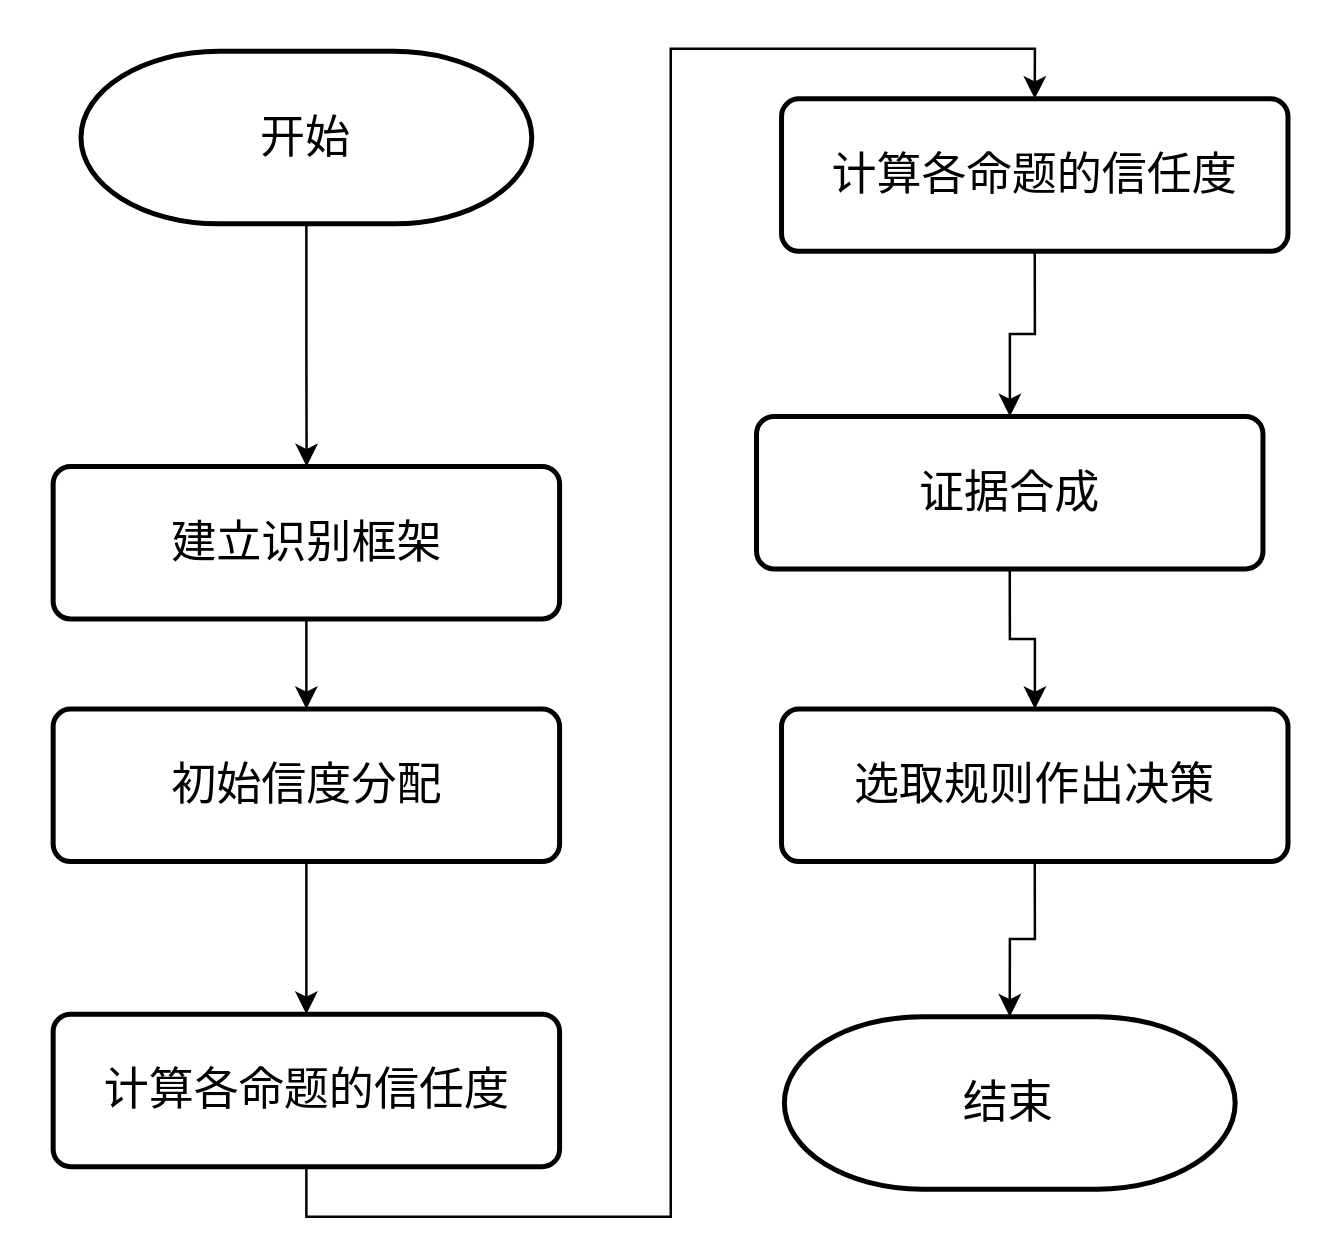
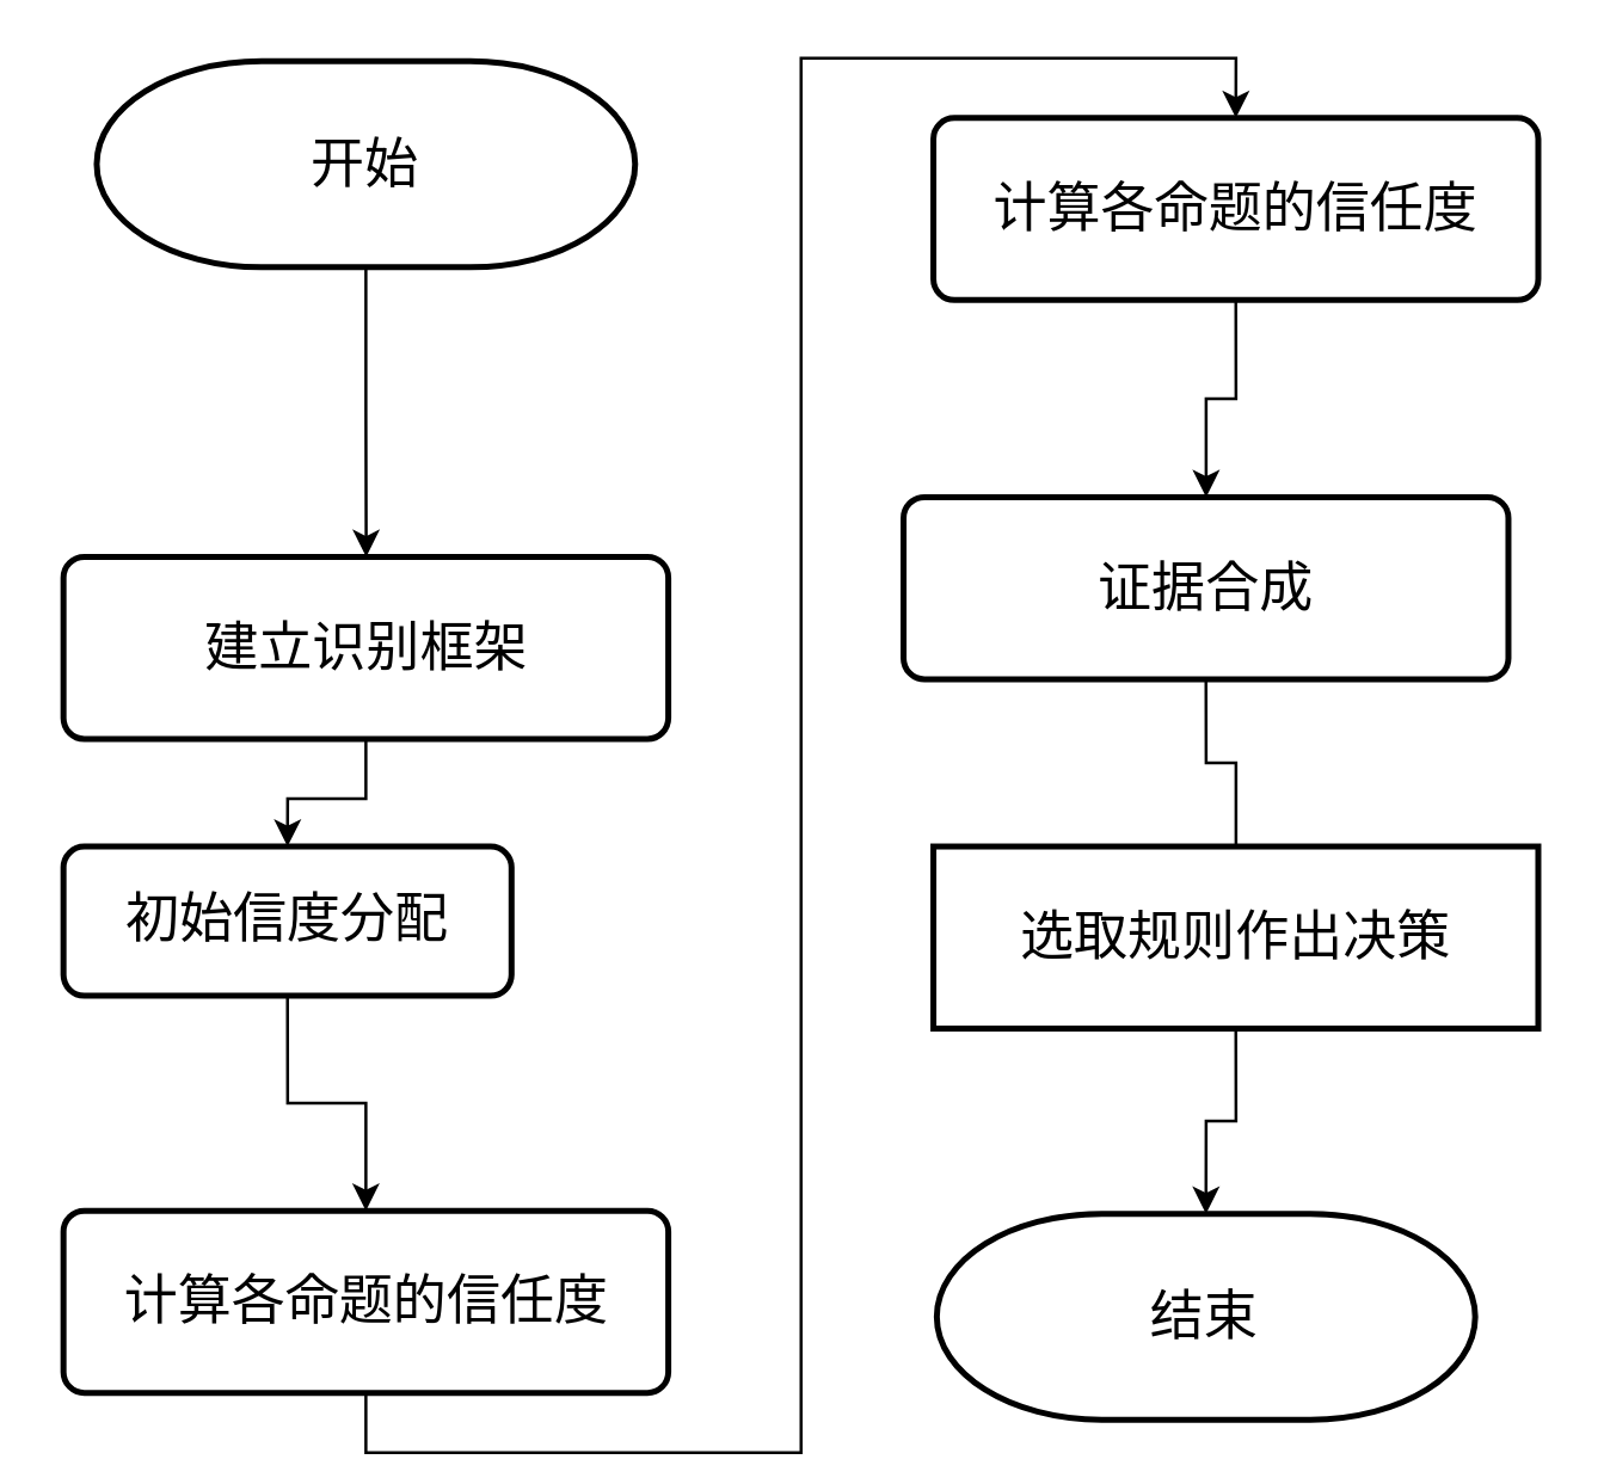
  <mxCell id="0" />
  <mxCell id="1" parent="0" />
  <mxCell id="2" style="edgeStyle=orthogonalEdgeStyle;rounded=0;orthogonalLoop=1;jettySize=auto;html=1;exitX=0.5;exitY=1;exitDx=0;exitDy=0;exitPerimeter=0;fontSize=18;" edge="1" parent="1" source="16" target="4"><mxGeometry relative="1" as="geometry"><mxPoint x="122" y="100" as="sourcePoint" /></mxGeometry></mxCell>
  <mxCell id="3" style="edgeStyle=orthogonalEdgeStyle;rounded=0;orthogonalLoop=1;jettySize=auto;html=1;exitX=0.5;exitY=1;exitDx=0;exitDy=0;entryX=0.5;entryY=0;entryDx=0;entryDy=0;" edge="1" parent="1" source="4" target="6"><mxGeometry relative="1" as="geometry" /></mxCell>
  <mxCell id="4" value="建立识别框架" style="rounded=1;whiteSpace=wrap;html=1;absoluteArcSize=1;arcSize=14;strokeWidth=2;fontSize=18;" vertex="1" parent="1"><mxGeometry x="20.75" y="186" width="202.5" height="61" as="geometry" /></mxCell>
  <mxCell id="5" style="edgeStyle=orthogonalEdgeStyle;rounded=0;orthogonalLoop=1;jettySize=auto;html=1;exitX=0.5;exitY=1;exitDx=0;exitDy=0;entryX=0.5;entryY=0;entryDx=0;entryDy=0;" edge="1" parent="1" source="6" target="8"><mxGeometry relative="1" as="geometry" /></mxCell>
- <mxCell id="6" value="初始信度分配" style="rounded=1;whiteSpace=wrap;html=1;absoluteArcSize=1;arcSize=14;strokeWidth=2;fontSize=18;" vertex="1" parent="1"><mxGeometry x="20.75" y="283" width="202.5" height="61" as="geometry" /></mxCell>
+ <mxCell id="6" value="初始信度分配" style="rounded=1;whiteSpace=wrap;html=1;absoluteArcSize=1;arcSize=14;strokeWidth=2;fontSize=18;" vertex="1" parent="1"><mxGeometry x="20.75" y="283" width="150" height="50" as="geometry" /></mxCell>
  <mxCell id="7" style="edgeStyle=orthogonalEdgeStyle;rounded=0;orthogonalLoop=1;jettySize=auto;html=1;exitX=0.5;exitY=1;exitDx=0;exitDy=0;entryX=0.5;entryY=0;entryDx=0;entryDy=0;" edge="1" parent="1" source="8" target="10"><mxGeometry relative="1" as="geometry" /></mxCell>
  <mxCell id="8" value="计算各命题的信任度" style="rounded=1;whiteSpace=wrap;html=1;absoluteArcSize=1;arcSize=14;strokeWidth=2;fontSize=18;" vertex="1" parent="1"><mxGeometry x="20.75" y="405" width="202.5" height="61" as="geometry" /></mxCell>
  <mxCell id="9" style="edgeStyle=orthogonalEdgeStyle;rounded=0;orthogonalLoop=1;jettySize=auto;html=1;exitX=0.5;exitY=1;exitDx=0;exitDy=0;" edge="1" parent="1" source="10" target="12"><mxGeometry relative="1" as="geometry" /></mxCell>
  <mxCell id="10" value="计算各命题的信任度" style="rounded=1;whiteSpace=wrap;html=1;absoluteArcSize=1;arcSize=14;strokeWidth=2;fontSize=18;" vertex="1" parent="1"><mxGeometry x="312" y="39" width="202.5" height="61" as="geometry" /></mxCell>
- <mxCell id="11" style="edgeStyle=orthogonalEdgeStyle;rounded=0;orthogonalLoop=1;jettySize=auto;html=1;exitX=0.5;exitY=1;exitDx=0;exitDy=0;" edge="1" parent="1" source="12" target="13"><mxGeometry relative="1" as="geometry" /></mxCell>
+ <mxCell id="11" style="edgeStyle=orthogonalEdgeStyle;rounded=0;orthogonalLoop=1;jettySize=auto;html=1;exitX=0.5;exitY=1;exitDx=0;exitDy=0;endArrow=none;" edge="1" parent="1" source="12" target="13"><mxGeometry relative="1" as="geometry" /></mxCell>
  <mxCell id="12" value="证据合成" style="rounded=1;whiteSpace=wrap;html=1;absoluteArcSize=1;arcSize=14;strokeWidth=2;fontSize=18;" vertex="1" parent="1"><mxGeometry x="302" y="166" width="202.5" height="61" as="geometry" /></mxCell>
- <mxCell id="13" value="选取规则作出决策" style="rounded=1;whiteSpace=wrap;html=1;absoluteArcSize=1;arcSize=14;strokeWidth=2;fontSize=18;" vertex="1" parent="1"><mxGeometry x="312" y="283" width="202.5" height="61" as="geometry" /></mxCell>
+ <mxCell id="13" value="选取规则作出决策" style="whiteSpace=wrap;html=1;absoluteArcSize=1;arcSize=14;strokeWidth=2;fontSize=18;rounded=0;" vertex="1" parent="1"><mxGeometry x="312" y="283" width="202.5" height="61" as="geometry" /></mxCell>
  <mxCell id="14" style="edgeStyle=orthogonalEdgeStyle;rounded=0;orthogonalLoop=1;jettySize=auto;html=1;exitX=0.5;exitY=1;exitDx=0;exitDy=0;entryX=0.5;entryY=0;entryDx=0;entryDy=0;entryPerimeter=0;" edge="1" parent="1" source="13" target="15"><mxGeometry relative="1" as="geometry"><mxPoint x="413.25" y="386" as="targetPoint" /></mxGeometry></mxCell>
  <mxCell id="15" value="&lt;font style=&quot;font-size: 18px;&quot;&gt;结束&lt;/font&gt;" style="strokeWidth=2;html=1;shape=mxgraph.flowchart.terminator;whiteSpace=wrap;" vertex="1" parent="1"><mxGeometry x="313.13" y="406" width="180.25" height="69" as="geometry" /></mxCell>
  <mxCell id="16" value="&lt;font style=&quot;font-size: 18px;&quot;&gt;开始&lt;/font&gt;" style="strokeWidth=2;html=1;shape=mxgraph.flowchart.terminator;whiteSpace=wrap;" vertex="1" parent="1"><mxGeometry x="31.88" y="20" width="180.25" height="69" as="geometry" /></mxCell>
